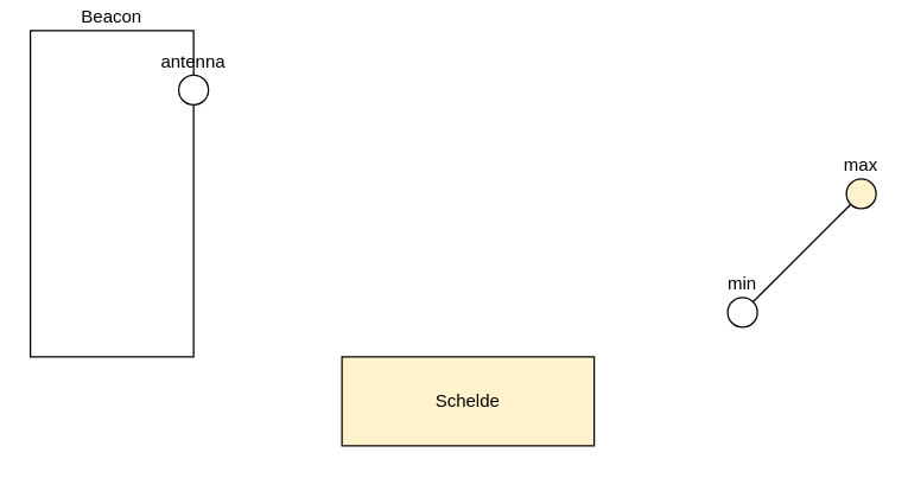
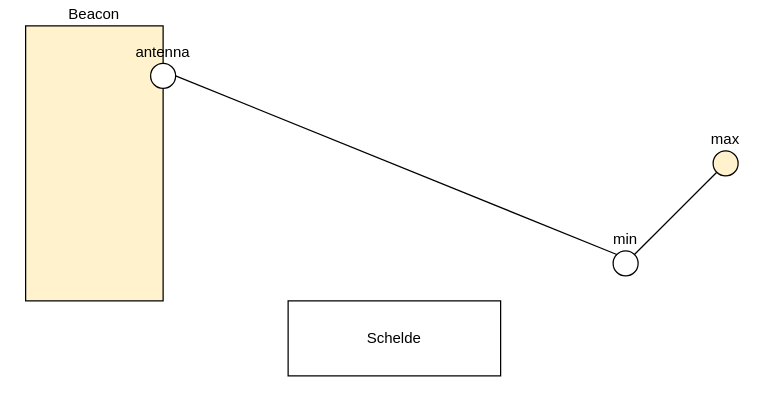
  <mxCell id="0" />
  <mxCell id="1" parent="0" />
- <mxCell id="2" value="Beacon" style="rounded=0;whiteSpace=wrap;html=1;labelPosition=center;verticalLabelPosition=top;align=center;verticalAlign=bottom;" vertex="1" parent="1"><mxGeometry x="20" y="20" width="110" height="220" as="geometry" /></mxCell>
- <mxCell id="3" style="rounded=0;orthogonalLoop=1;jettySize=auto;html=1;exitX=1;exitY=0.5;exitDx=0;exitDy=0;endArrow=none;endFill=0;" edge="1" parent="1" source="4" target="2"><mxGeometry relative="1" as="geometry" /></mxCell>
+ <mxCell id="2" value="Beacon" style="rounded=0;whiteSpace=wrap;html=1;labelPosition=center;verticalLabelPosition=top;align=center;verticalAlign=bottom;fillColor=#fff2cc;" vertex="1" parent="1"><mxGeometry x="20" y="20" width="110" height="220" as="geometry" /></mxCell>
+ <mxCell id="3" style="rounded=0;orthogonalLoop=1;jettySize=auto;html=1;exitX=1;exitY=0.5;exitDx=0;exitDy=0;entryX=0;entryY=0;entryDx=0;entryDy=0;endArrow=none;endFill=0;" edge="1" parent="1" source="4" target="6"><mxGeometry relative="1" as="geometry" /></mxCell>
  <mxCell id="4" value="antenna" style="ellipse;whiteSpace=wrap;html=1;aspect=fixed;labelPosition=center;verticalLabelPosition=top;align=center;verticalAlign=bottom;" vertex="1" parent="1"><mxGeometry x="120" y="50" width="20" height="20" as="geometry" /></mxCell>
- <mxCell id="5" value="Schelde" style="rounded=0;whiteSpace=wrap;html=1;fillColor=#fff2cc;" vertex="1" parent="1"><mxGeometry x="230" y="240" width="170" height="60" as="geometry" /></mxCell>
+ <mxCell id="5" value="Schelde" style="rounded=0;whiteSpace=wrap;html=1;" vertex="1" parent="1"><mxGeometry x="230" y="240" width="170" height="60" as="geometry" /></mxCell>
  <mxCell id="6" value="min" style="ellipse;whiteSpace=wrap;html=1;aspect=fixed;labelPosition=center;verticalLabelPosition=top;align=center;verticalAlign=bottom;" vertex="1" parent="1"><mxGeometry x="490" y="200" width="20" height="20" as="geometry" /></mxCell>
  <mxCell id="7" style="rounded=0;orthogonalLoop=1;jettySize=auto;html=1;exitX=0;exitY=1;exitDx=0;exitDy=0;entryX=1;entryY=0;entryDx=0;entryDy=0;endArrow=none;endFill=0;" edge="1" parent="1" source="8" target="6"><mxGeometry relative="1" as="geometry" /></mxCell>
  <mxCell id="8" value="max" style="ellipse;whiteSpace=wrap;html=1;aspect=fixed;labelPosition=center;verticalLabelPosition=top;align=center;verticalAlign=bottom;fillColor=#fff2cc;" vertex="1" parent="1"><mxGeometry x="570" y="120" width="20" height="20" as="geometry" /></mxCell>
